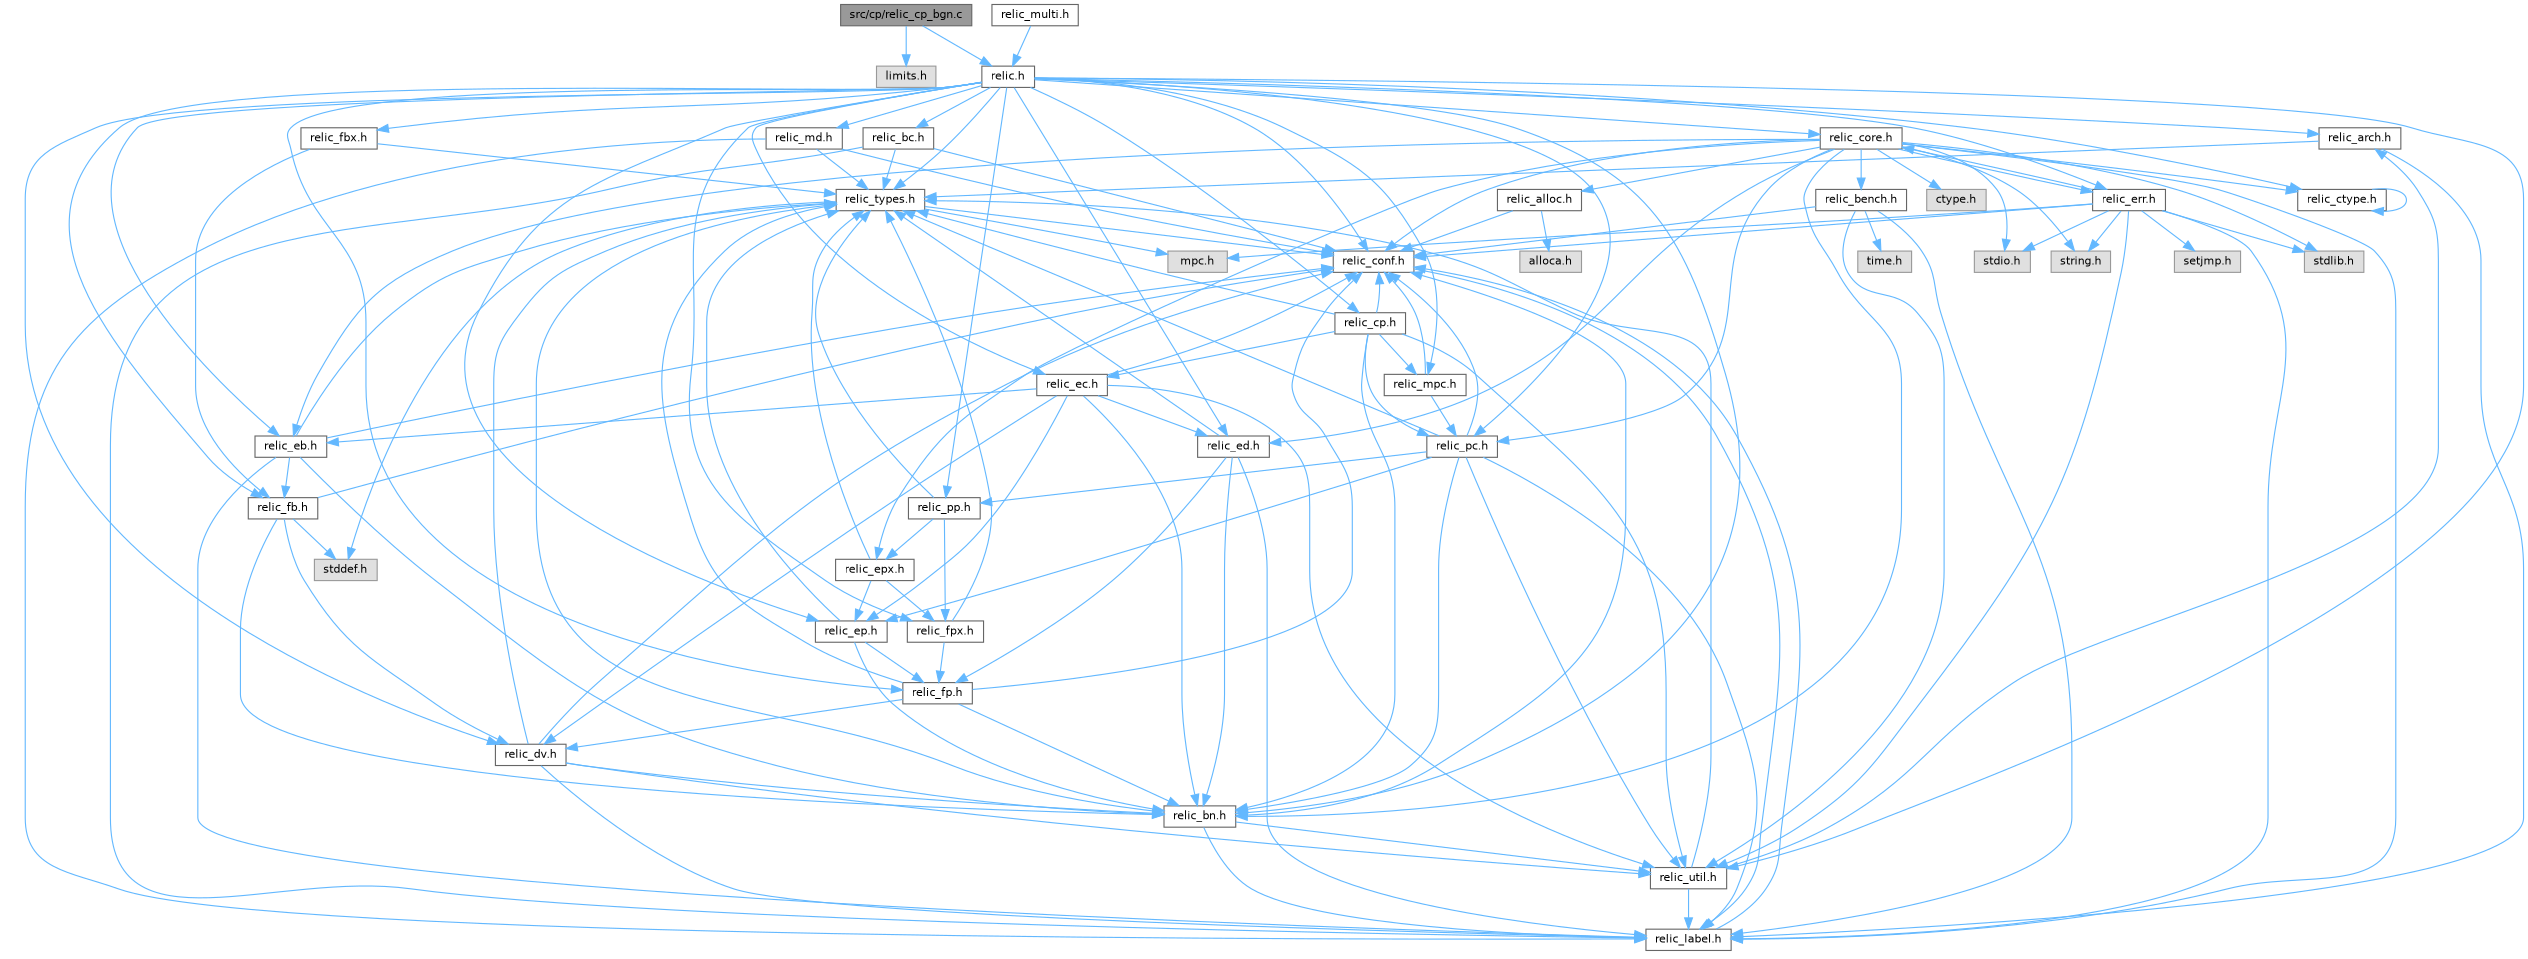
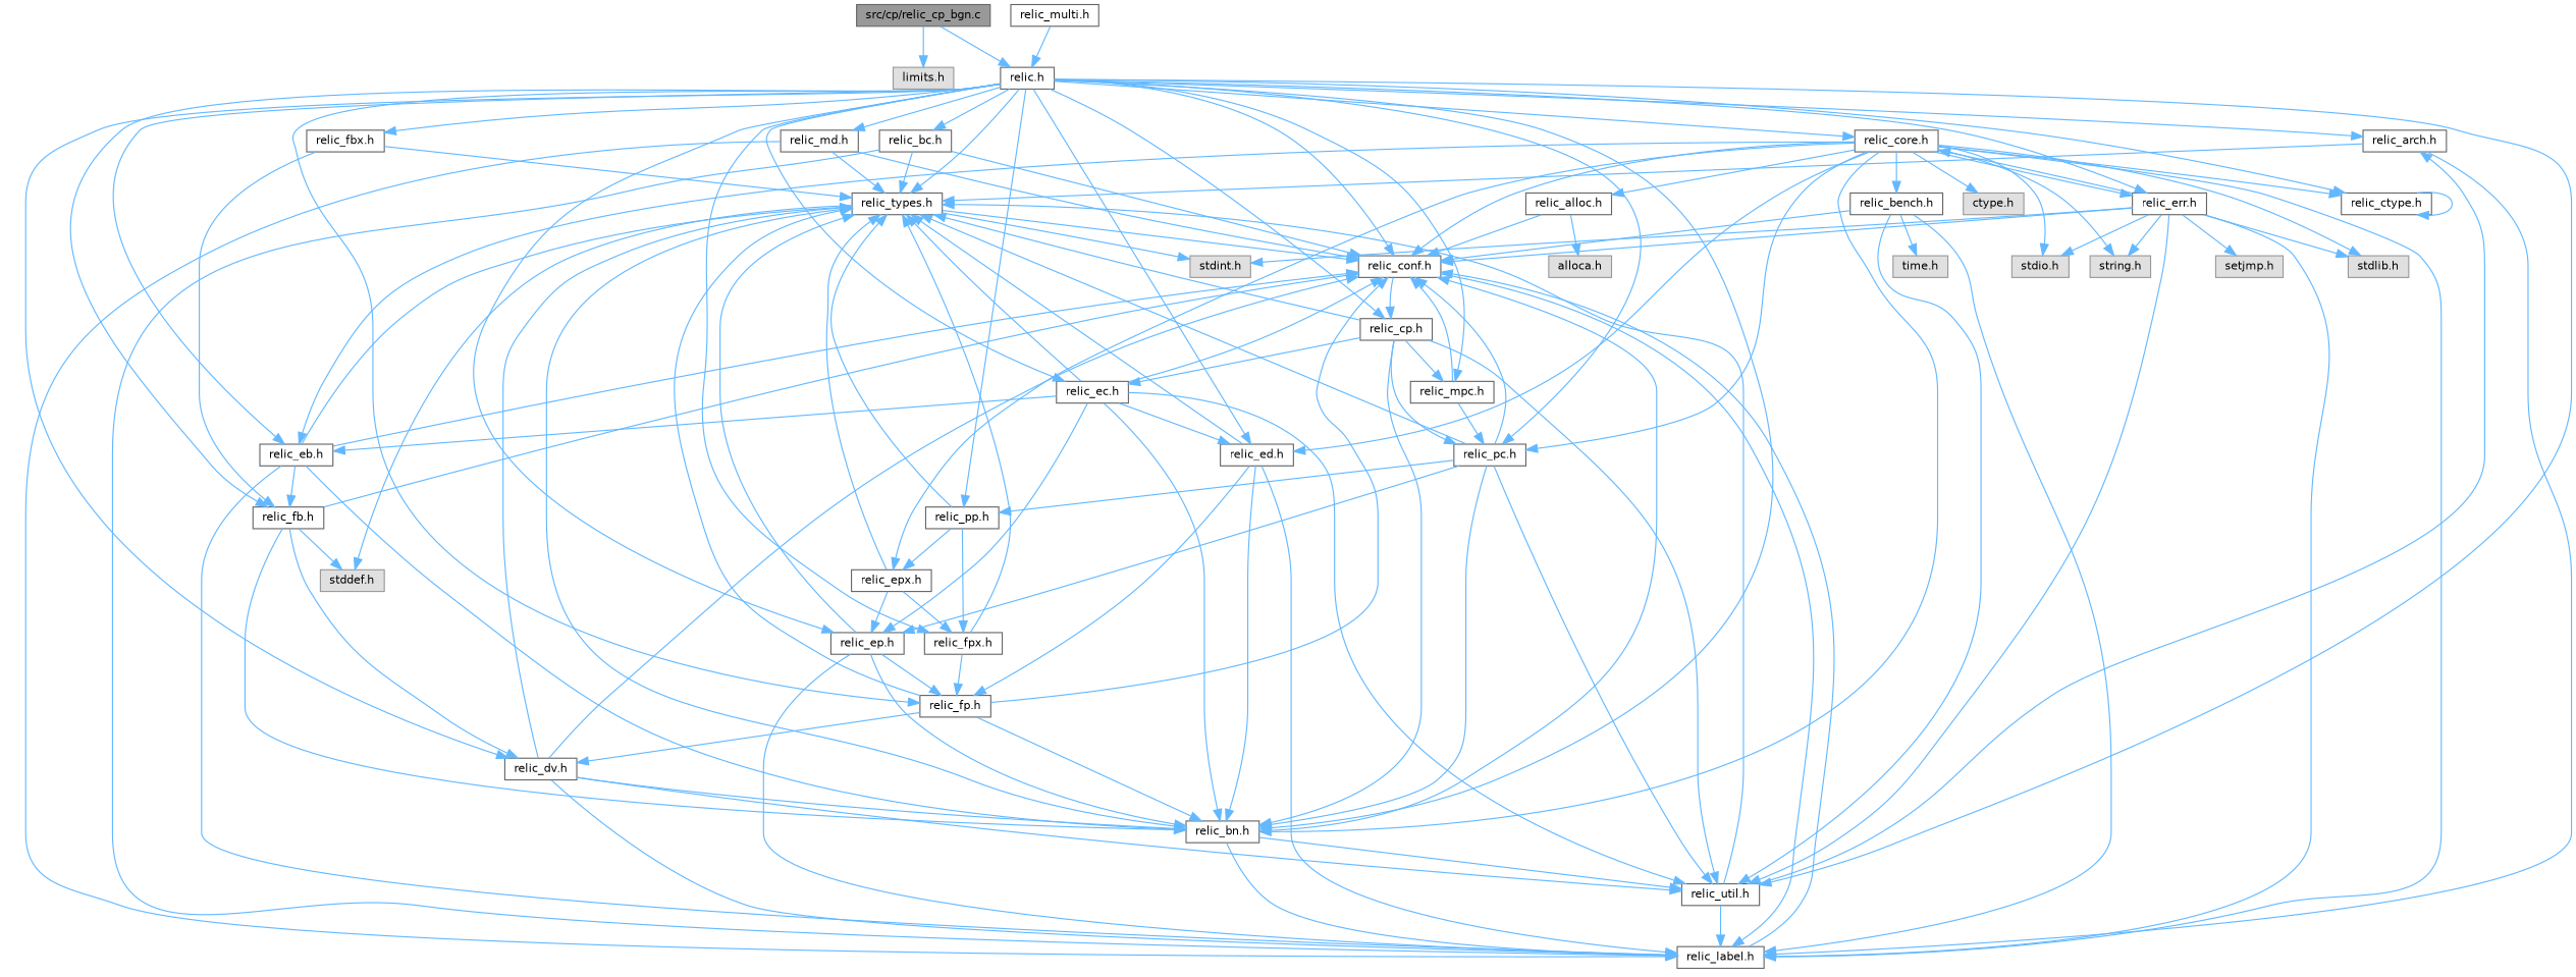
  digraph {
    node [color=grey40 fillcolor=white fontname=Helvetica fontsize=10 shape=box style=filled]
    edge [color=steelblue1 fontname=Helvetica fontsize=10 labelfontname=Helvetica labelfontsize=10 style=solid]
    n1 [color=gray40 fillcolor=grey60 fontcolor=black height=0.2 label="src/cp/relic_cp_bgn.c" width=0.4]
    n2 [color=grey60 fillcolor="#E0E0E0" height=0.2 label="limits.h" width=0.4]
    n3 [height=0.2 label="relic.h" width=0.4]
    n4 [height=0.2 label="relic_arch.h" width=0.4]
    n5 [height=0.2 label="relic_types.h" width=0.4]
    n6 [height=0.2 label="relic_conf.h" width=0.4]
    n7 [height=0.2 label="relic_core.h" width=0.4]
    n8 [height=0.2 label="relic_err.h" width=0.4]
    n9 [height=0.2 label="relic_util.h" width=0.4]
    n10 [height=0.2 label="relic_bn.h" width=0.4]
    n11 [height=0.2 label="relic_eb.h" width=0.4]
    n12 [height=0.2 label="relic_fb.h" width=0.4]
    n13 [height=0.2 label="relic_dv.h" width=0.4]
    n14 [height=0.2 label="relic_fpx.h" width=0.4]
    n15 [height=0.2 label="relic_fp.h" width=0.4]
    n16 [height=0.2 label="relic_ep.h" width=0.4]
    n17 [height=0.2 label="relic_ed.h" width=0.4]
    n18 [height=0.2 label="relic_pc.h" width=0.4]
    n19 [height=0.2 label="relic_pp.h" width=0.4]
    n20 [height=0.2 label="relic_ctype.h" width=0.4]
    n21 [height=0.2 label="relic_fbx.h" width=0.4]
    n22 [height=0.2 label="relic_ec.h" width=0.4]
    n23 [height=0.2 label="relic_cp.h" width=0.4]
    n24 [height=0.2 label="relic_mpc.h" width=0.4]
    n25 [height=0.2 label="relic_bc.h" width=0.4]
    n26 [height=0.2 label="relic_md.h" width=0.4]
    n27 [height=0.2 label="relic_label.h" width=0.4]
    n28 [color=grey60 fillcolor="#E0E0E0" height=0.2 label="stddef.h" width=0.4]
-   n29 [color=grey60 fillcolor="#E0E0E0" height=0.2 label="mpc.h" width=0.4]
+   n29 [color=grey60 fillcolor="#E0E0E0" height=0.2 label="stdint.h" width=0.4]
    n30 [color=grey60 fillcolor="#E0E0E0" height=0.2 label="stdlib.h" width=0.4]
    n31 [color=grey60 fillcolor="#E0E0E0" height=0.2 label="stdio.h" width=0.4]
    n32 [color=grey60 fillcolor="#E0E0E0" height=0.2 label="string.h" width=0.4]
    n33 [color=grey60 fillcolor="#E0E0E0" height=0.2 label="ctype.h" width=0.4]
    n34 [height=0.2 label="relic_epx.h" width=0.4]
    n35 [height=0.2 label="relic_bench.h" width=0.4]
    n36 [height=0.2 label="relic_alloc.h" width=0.4]
    n37 [color=grey60 fillcolor="#E0E0E0" height=0.2 label="setjmp.h" width=0.4]
    n38 [height=0.2 label="relic_multi.h" width=0.4]
    n39 [color=grey60 fillcolor="#E0E0E0" height=0.2 label="time.h" width=0.4]
    n40 [color=grey60 fillcolor="#E0E0E0" height=0.2 label="alloca.h" width=0.4]
    n1 -> n2
    n1 -> n3
    n3 -> n4
    n3 -> n5
    n3 -> n6
    n3 -> n7
    n3 -> n8
    n3 -> n9
    n3 -> n10
    n3 -> n11
    n3 -> n12
    n3 -> n13
    n3 -> n14
    n3 -> n15
    n3 -> n16
    n3 -> n17
    n3 -> n18
    n3 -> n19
    n3 -> n20
    n3 -> n21
    n3 -> n22
    n3 -> n23
    n3 -> n24
    n3 -> n25
    n3 -> n26
    n4 -> n5
    n4 -> n27
    n5 -> n6
    n5 -> n28
    n5 -> n29
    n6 -> n27
    n7 -> n6
    n7 -> n8
    n7 -> n10
    n7 -> n11
    n7 -> n17
    n7 -> n18
    n7 -> n20
    n7 -> n27
    n7 -> n30
    n7 -> n31
    n7 -> n32
    n7 -> n33
    n7 -> n34
    n7 -> n35
    n7 -> n36
    n8 -> n6
    n8 -> n7
    n8 -> n9
    n8 -> n27
    n8 -> n29
    n8 -> n30
    n8 -> n31
    n8 -> n32
    n8 -> n37
    n9 -> n4
    n9 -> n5
    n9 -> n27
    n10 -> n5
    n10 -> n6
    n10 -> n9
    n10 -> n27
    n11 -> n5
    n11 -> n6
    n11 -> n10
    n11 -> n12
    n11 -> n27
    n12 -> n6
    n12 -> n10
    n12 -> n13
    n12 -> n28
    n13 -> n5
    n13 -> n6
    n13 -> n9
    n13 -> n10
    n13 -> n27
    n14 -> n5
    n14 -> n15
    n15 -> n5
    n15 -> n6
    n15 -> n10
    n15 -> n13
    n16 -> n5
    n16 -> n10
    n16 -> n15
-   n18 -> n27
+   n16 -> n27
    n17 -> n5
    n17 -> n10
    n17 -> n15
    n17 -> n27
    n18 -> n5
    n18 -> n6
    n18 -> n9
    n18 -> n10
    n18 -> n16
    n18 -> n19
    n19 -> n5
    n19 -> n14
    n19 -> n34
    n20 -> n20
    n21 -> n5
    n21 -> n12
-   n22 -> n13
+   n22 -> n5
    n22 -> n6
    n22 -> n9
    n22 -> n10
    n22 -> n11
    n22 -> n16
    n22 -> n17
    n23 -> n5
-   n23 -> n6
+   n6 -> n23
    n23 -> n9
    n23 -> n10
    n23 -> n18
    n23 -> n22
    n23 -> n24
    n24 -> n6
    n24 -> n18
    n25 -> n5
    n25 -> n6
    n25 -> n27
    n26 -> n5
    n26 -> n6
    n26 -> n27
    n27 -> n6
    n34 -> n5
    n34 -> n14
    n34 -> n16
    n35 -> n6
    n35 -> n9
    n35 -> n27
    n35 -> n39
    n36 -> n6
    n36 -> n40
    n38 -> n3
  }
